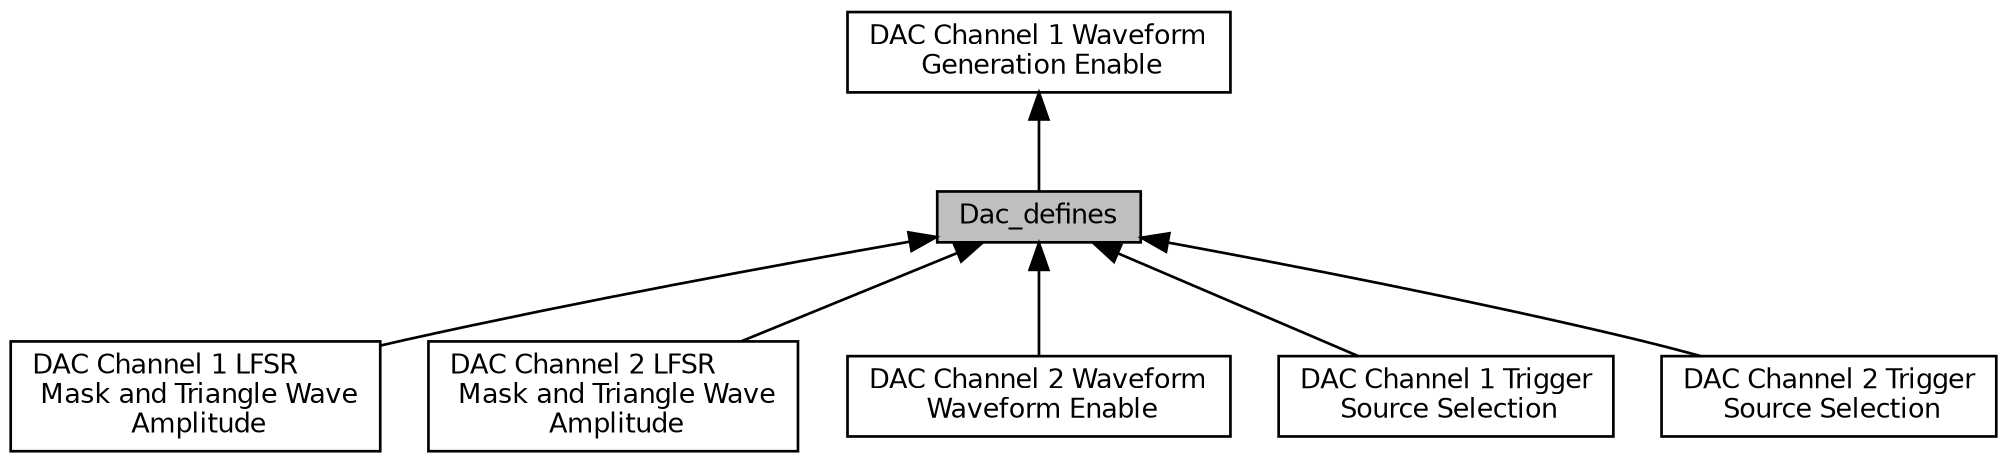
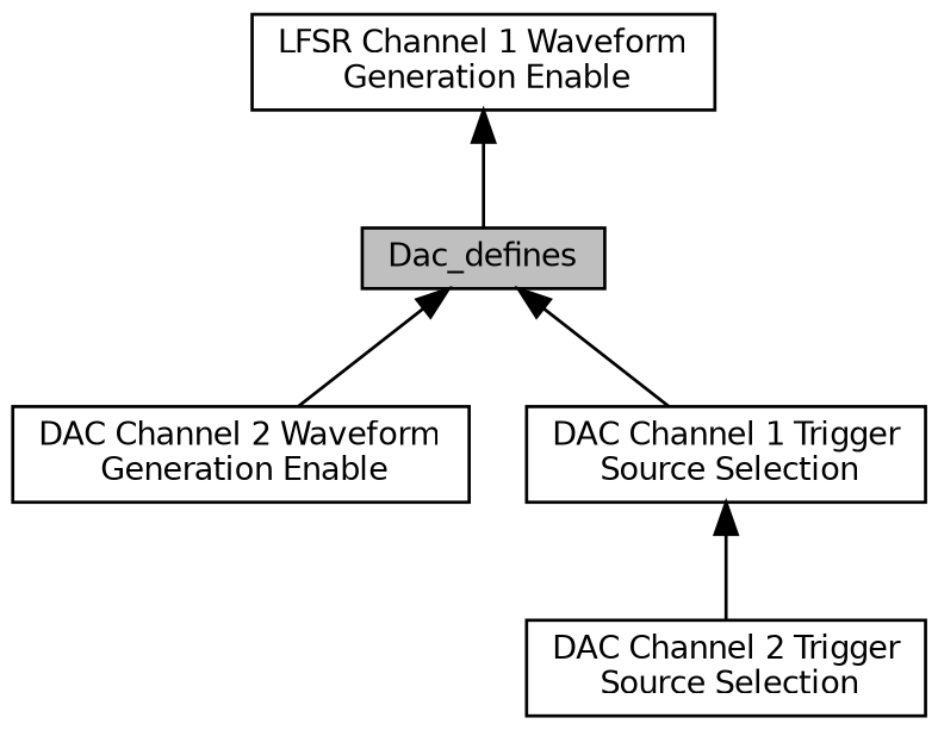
  digraph {
    rankdir=TB
    node [color=black fillcolor=white fontname=Helvetica fontsize=10 shape=record style=filled]
    edge [dir=back fontname=Helvetica fontsize=10 labelfontname=Helvetica labelfontsize=10 shape=plaintext style=solid]
-   n1 [height=0.2 label="DAC Channel 1 LFSR\l Mask and Triangle Wave\l Amplitude" width=0.4]
-   n2 [height=0.2 label="DAC Channel 2 LFSR\l Mask and Triangle Wave\l Amplitude" width=0.4]
    n3 [fillcolor=grey75 fontcolor=black height=0.2 label=Dac_defines width=0.4]
-   n4 [height=0.2 label="DAC Channel 2 Waveform\l Waveform Enable" width=0.4]
+   n4 [height=0.2 label="DAC Channel 2 Waveform\l Generation Enable" width=0.4]
    n5 [height=0.2 label="DAC Channel 1 Trigger\l Source Selection" width=0.4]
    n6 [height=0.2 label="DAC Channel 2 Trigger\l Source Selection" width=0.4]
-   n7 [height=0.2 label="DAC Channel 1 Waveform\l Generation Enable" width=0.4]
-   n3 -> n1
-   n3 -> n2
+   n7 [height=0.2 label="LFSR Channel 1 Waveform\l Generation Enable" width=0.4]
    n3 -> n4
    n3 -> n5
-   n3 -> n6
+   n5 -> n6
    n7 -> n3
  }
